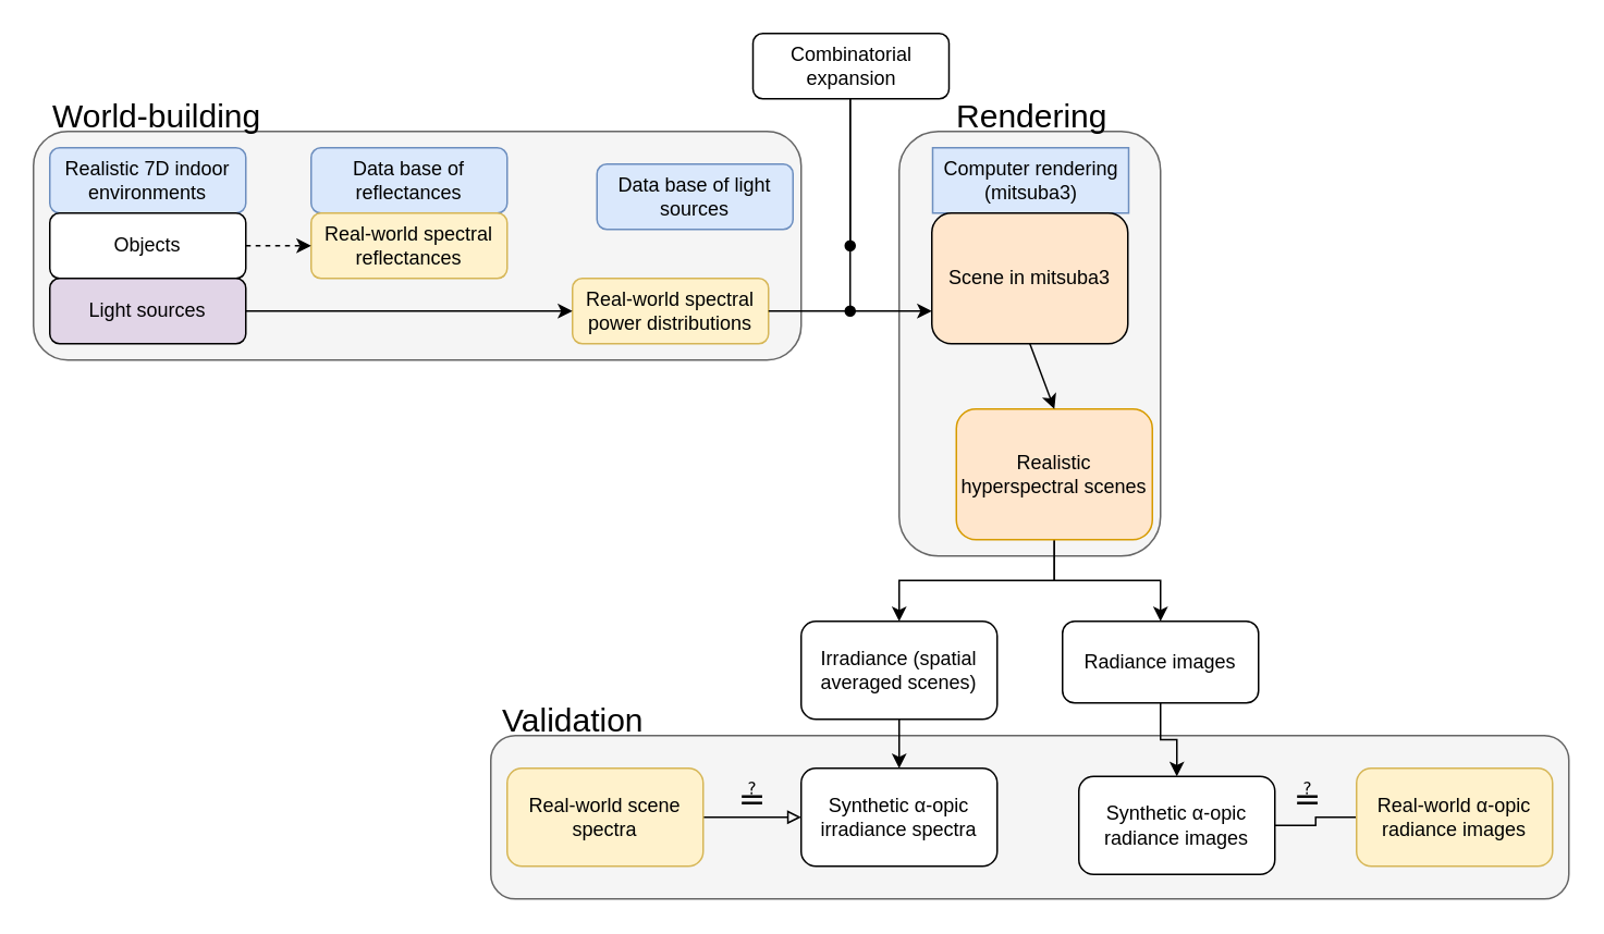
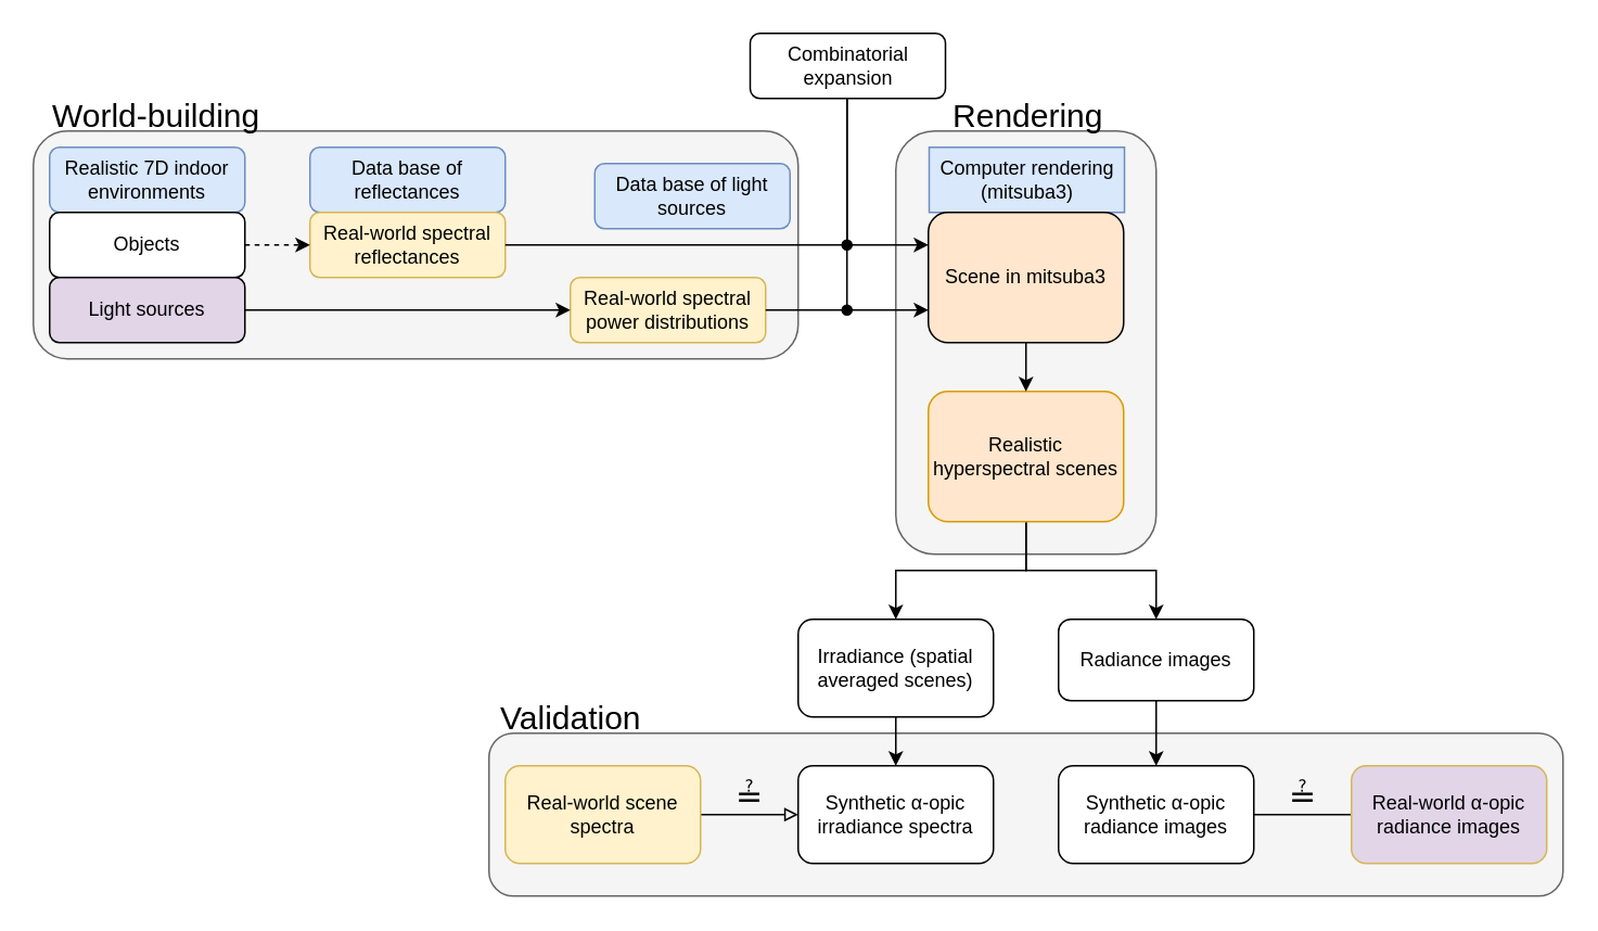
  <mxCell id="0" />
  <mxCell id="1" parent="0" />
  <mxCell id="2" value="" style="rounded=1;whiteSpace=wrap;html=1;fillColor=#f5f5f5;fontColor=#333333;strokeColor=#666666;" vertex="1" parent="1"><mxGeometry x="20" y="80" width="470" height="140" as="geometry" /></mxCell>
  <mxCell id="3" value="" style="rounded=1;whiteSpace=wrap;html=1;fillColor=#f5f5f5;fontColor=#333333;strokeColor=#666666;" vertex="1" parent="1"><mxGeometry x="550" y="80" width="160" height="260" as="geometry" /></mxCell>
  <mxCell id="4" value="" style="rounded=1;whiteSpace=wrap;html=1;fillColor=#f5f5f5;fontColor=#333333;strokeColor=#666666;" vertex="1" parent="1"><mxGeometry x="300" y="450" width="660" height="100" as="geometry" /></mxCell>
  <mxCell id="5" value="Realistic 7D indoor environments" style="rounded=1;whiteSpace=wrap;html=1;fillColor=#dae8fc;strokeColor=#6c8ebf;" vertex="1" parent="1"><mxGeometry x="30" y="90" width="120" height="40" as="geometry" /></mxCell>
  <mxCell id="6" value="Objects" style="rounded=1;whiteSpace=wrap;html=1;" vertex="1" parent="1"><mxGeometry x="30" y="130" width="120" height="40" as="geometry" /></mxCell>
  <mxCell id="7" value="Light sources" style="rounded=1;whiteSpace=wrap;html=1;fillColor=#e1d5e7;" vertex="1" parent="1"><mxGeometry x="30" y="170" width="120" height="40" as="geometry" /></mxCell>
  <mxCell id="8" value="Data base of reflectances" style="rounded=1;whiteSpace=wrap;html=1;fillColor=#dae8fc;strokeColor=#6c8ebf;" vertex="1" parent="1"><mxGeometry x="190" y="90" width="120" height="40" as="geometry" /></mxCell>
  <mxCell id="9" value="Real-world spectral reflectances" style="rounded=1;whiteSpace=wrap;html=1;fillColor=#fff2cc;strokeColor=#d6b656;" vertex="1" parent="1"><mxGeometry x="190" y="130" width="120" height="40" as="geometry" /></mxCell>
  <mxCell id="10" value="Data base of light sources" style="rounded=1;whiteSpace=wrap;html=1;fillColor=#dae8fc;strokeColor=#6c8ebf;" vertex="1" parent="1"><mxGeometry x="365" y="100" width="120" height="40" as="geometry" /></mxCell>
  <mxCell id="11" value="Real-world spectral power distributions" style="rounded=1;whiteSpace=wrap;html=1;fillColor=#fff2cc;strokeColor=#d6b656;" vertex="1" parent="1"><mxGeometry x="350" y="170" width="120" height="40" as="geometry" /></mxCell>
  <mxCell id="12" value="Computer rendering (mitsuba3)" style="whiteSpace=wrap;html=1;fillColor=#dae8fc;strokeColor=#6c8ebf;rounded=0;" vertex="1" parent="1"><mxGeometry x="570.5" y="90" width="120" height="40" as="geometry" /></mxCell>
  <mxCell id="13" value="Scene in mitsuba3" style="rounded=1;whiteSpace=wrap;html=1;fillColor=#ffe6cc;" vertex="1" parent="1"><mxGeometry x="570" y="130" width="120" height="80" as="geometry" /></mxCell>
  <mxCell id="14" value="" style="endArrow=classic;html=1;rounded=0;exitX=1;exitY=0.5;exitDx=0;exitDy=0;entryX=0;entryY=0.5;entryDx=0;entryDy=0;dashed=1;" edge="1" parent="1" source="6" target="9"><mxGeometry width="50" height="50" relative="1" as="geometry"><mxPoint x="340" y="270" as="sourcePoint" /><mxPoint x="390" y="220" as="targetPoint" /></mxGeometry></mxCell>
  <mxCell id="15" value="" style="endArrow=classic;html=1;rounded=0;exitX=1;exitY=0.5;exitDx=0;exitDy=0;" edge="1" parent="1" source="7" target="11"><mxGeometry width="50" height="50" relative="1" as="geometry"><mxPoint x="160" y="160" as="sourcePoint" /><mxPoint x="200" y="160" as="targetPoint" /></mxGeometry></mxCell>
+ <mxCell id="16" value="" style="endArrow=classic;html=1;rounded=0;exitX=1;exitY=0.5;exitDx=0;exitDy=0;entryX=0;entryY=0.25;entryDx=0;entryDy=0;" edge="1" parent="1" source="9" target="13"><mxGeometry width="50" height="50" relative="1" as="geometry"><mxPoint x="340" y="149.5" as="sourcePoint" /><mxPoint x="540" y="149.5" as="targetPoint" /></mxGeometry></mxCell>
  <mxCell id="17" value="" style="endArrow=classic;html=1;rounded=0;exitX=1;exitY=0.5;exitDx=0;exitDy=0;entryX=0;entryY=0.75;entryDx=0;entryDy=0;" edge="1" parent="1" source="11" target="13"><mxGeometry width="50" height="50" relative="1" as="geometry"><mxPoint x="340" y="270" as="sourcePoint" /><mxPoint x="390" y="220" as="targetPoint" /></mxGeometry></mxCell>
  <mxCell id="18" style="edgeStyle=orthogonalEdgeStyle;rounded=0;orthogonalLoop=1;jettySize=auto;html=1;exitX=0.5;exitY=1;exitDx=0;exitDy=0;entryX=0.5;entryY=0;entryDx=0;entryDy=0;" edge="1" parent="1" source="20" target="23"><mxGeometry relative="1" as="geometry" /></mxCell>
  <mxCell id="19" style="edgeStyle=orthogonalEdgeStyle;rounded=0;orthogonalLoop=1;jettySize=auto;html=1;" edge="1" parent="1" source="20" target="25"><mxGeometry relative="1" as="geometry" /></mxCell>
- <mxCell id="20" value="Realistic hyperspectral scenes" style="rounded=1;whiteSpace=wrap;html=1;fillColor=#ffe6cc;strokeColor=#d79b00;" vertex="1" parent="1"><mxGeometry x="585" y="250" width="120" height="80" as="geometry" /></mxCell>
+ <mxCell id="20" value="Realistic hyperspectral scenes" style="rounded=1;whiteSpace=wrap;html=1;fillColor=#ffe6cc;strokeColor=#d79b00;" vertex="1" parent="1"><mxGeometry x="570" y="240" width="120" height="80" as="geometry" /></mxCell>
  <mxCell id="21" value="" style="endArrow=classic;html=1;rounded=0;entryX=0.5;entryY=0;entryDx=0;entryDy=0;exitX=0.5;exitY=1;exitDx=0;exitDy=0;" edge="1" parent="1" source="13" target="20"><mxGeometry width="50" height="50" relative="1" as="geometry"><mxPoint x="340" y="270" as="sourcePoint" /><mxPoint x="390" y="220" as="targetPoint" /></mxGeometry></mxCell>
  <mxCell id="22" style="edgeStyle=orthogonalEdgeStyle;rounded=0;orthogonalLoop=1;jettySize=auto;html=1;" edge="1" parent="1" source="23" target="31"><mxGeometry relative="1" as="geometry" /></mxCell>
  <mxCell id="23" value="Irradiance (spatial averaged scenes)" style="rounded=1;whiteSpace=wrap;html=1;" vertex="1" parent="1"><mxGeometry x="490" y="380" width="120" height="60" as="geometry" /></mxCell>
  <mxCell id="24" style="edgeStyle=orthogonalEdgeStyle;rounded=0;orthogonalLoop=1;jettySize=auto;html=1;" edge="1" parent="1" source="25" target="30"><mxGeometry relative="1" as="geometry" /></mxCell>
  <mxCell id="25" value="Radiance images" style="rounded=1;whiteSpace=wrap;html=1;" vertex="1" parent="1"><mxGeometry x="650" y="380" width="120" height="50" as="geometry" /></mxCell>
  <mxCell id="26" style="edgeStyle=orthogonalEdgeStyle;rounded=0;orthogonalLoop=1;jettySize=auto;html=1;endArrow=block;endFill=0;" edge="1" parent="1" source="27" target="31"><mxGeometry relative="1" as="geometry" /></mxCell>
  <mxCell id="27" value="Real-world scene spectra" style="rounded=1;whiteSpace=wrap;html=1;fillColor=#fff2cc;strokeColor=#d6b656;" vertex="1" parent="1"><mxGeometry x="310" y="470" width="120" height="60" as="geometry" /></mxCell>
  <mxCell id="28" style="edgeStyle=orthogonalEdgeStyle;rounded=0;orthogonalLoop=1;jettySize=auto;html=1;entryX=1;entryY=0.5;entryDx=0;entryDy=0;endArrow=none;endFill=0;" edge="1" parent="1" source="29" target="30"><mxGeometry relative="1" as="geometry" /></mxCell>
- <mxCell id="29" value="Real-world &lt;span&gt;α-opic &lt;/span&gt;radiance images" style="rounded=1;whiteSpace=wrap;html=1;fillColor=#fff2cc;strokeColor=#d6b656;" vertex="1" parent="1"><mxGeometry x="830" y="470" width="120" height="60" as="geometry" /></mxCell>
- <mxCell id="30" value="Synthetic &lt;span&gt;α-opic &lt;/span&gt;radiance images" style="rounded=1;whiteSpace=wrap;html=1;" vertex="1" parent="1"><mxGeometry x="660" y="475" width="120" height="60" as="geometry" /></mxCell>
+ <mxCell id="29" value="Real-world &lt;span&gt;α-opic &lt;/span&gt;radiance images" style="rounded=1;whiteSpace=wrap;html=1;fillColor=#e1d5e7;strokeColor=#d6b656;" vertex="1" parent="1"><mxGeometry x="830" y="470" width="120" height="60" as="geometry" /></mxCell>
+ <mxCell id="30" value="Synthetic &lt;span&gt;α-opic &lt;/span&gt;radiance images" style="rounded=1;whiteSpace=wrap;html=1;" vertex="1" parent="1"><mxGeometry x="650" y="470" width="120" height="60" as="geometry" /></mxCell>
  <mxCell id="31" value="Synthetic &lt;span&gt;α-opic &lt;/span&gt;irradiance spectra" style="rounded=1;whiteSpace=wrap;html=1;" vertex="1" parent="1"><mxGeometry x="490" y="470" width="120" height="60" as="geometry" /></mxCell>
  <mxCell id="32" value="Validation" style="text;strokeColor=none;fillColor=none;html=1;fontSize=20;fontStyle=0;verticalAlign=middle;align=center;" vertex="1" parent="1"><mxGeometry x="300" y="420" width="100" height="40" as="geometry" /></mxCell>
  <mxCell id="33" value="Rendering" style="text;strokeColor=none;fillColor=none;html=1;fontSize=20;fontStyle=0;verticalAlign=middle;align=center;" vertex="1" parent="1"><mxGeometry x="580.5" y="50" width="100" height="40" as="geometry" /></mxCell>
  <mxCell id="34" value="&lt;div align=&quot;left&quot;&gt;World-building&lt;/div&gt;" style="text;strokeColor=none;fillColor=none;html=1;fontSize=20;fontStyle=0;verticalAlign=middle;align=left;" vertex="1" parent="1"><mxGeometry x="30" y="50" width="100" height="40" as="geometry" /></mxCell>
  <mxCell id="35" value="≟" style="text;whiteSpace=wrap;html=1;fontSize=20;" vertex="1" parent="1"><mxGeometry x="450" y="470" width="50" height="50" as="geometry" /></mxCell>
  <mxCell id="36" value="≟" style="text;whiteSpace=wrap;html=1;fontSize=20;" vertex="1" parent="1"><mxGeometry x="790" y="470" width="50" height="50" as="geometry" /></mxCell>
  <mxCell id="37" value="" style="endArrow=none;html=1;rounded=0;fontSize=20;startArrow=oval;startFill=1;" edge="1" parent="1"><mxGeometry width="50" height="50" relative="1" as="geometry"><mxPoint x="520" y="190" as="sourcePoint" /><mxPoint x="520" as="targetPoint" y="60" /></mxGeometry></mxCell>
  <mxCell id="38" value="" style="endArrow=none;html=1;rounded=0;fontSize=20;startArrow=oval;startFill=1;" edge="1" parent="1"><mxGeometry width="50" height="50" relative="1" as="geometry"><mxPoint x="520" y="150" as="sourcePoint" /><mxPoint x="520" as="targetPoint" y="60" /></mxGeometry></mxCell>
  <mxCell id="39" value="Combinatorial expansion" style="rounded=1;whiteSpace=wrap;html=1;" vertex="1" parent="1"><mxGeometry x="460.5" y="20" width="120" height="40" as="geometry" /></mxCell>
